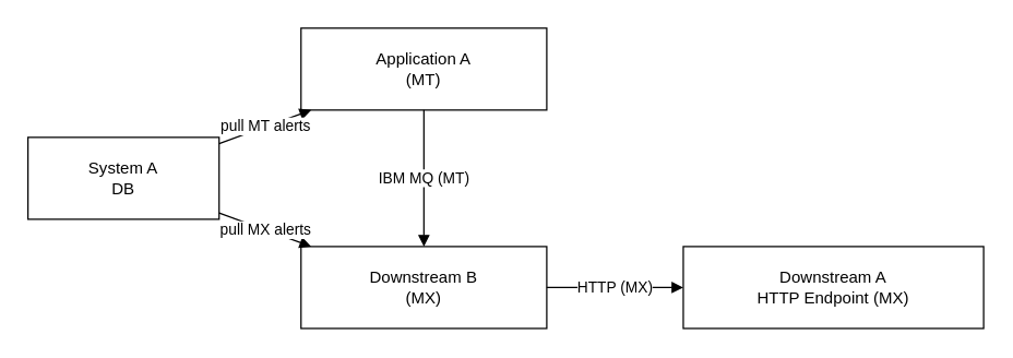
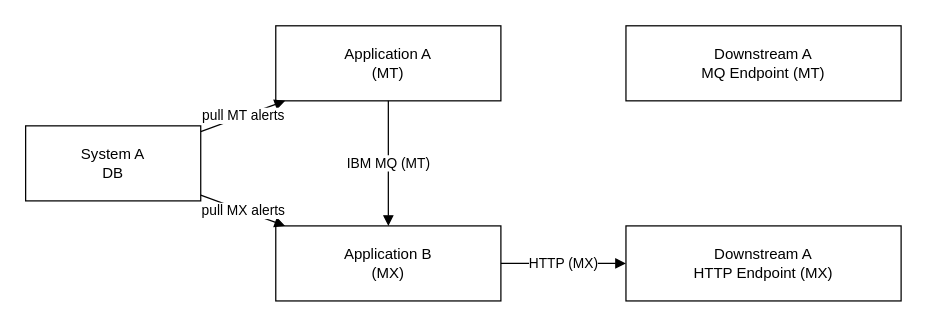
  <mxCell id="0" />
  <mxCell id="1" parent="0" />
  <mxCell id="2" value="System A&#10;DB" style="shape=rectangle;whiteSpace=wrap;html=1;rounded=0;" vertex="1" parent="1"><mxGeometry x="20" y="100" width="140" height="60" as="geometry" /></mxCell>
  <mxCell id="3" value="Application A&#10;(MT)" style="shape=rectangle;whiteSpace=wrap;html=1;" vertex="1" parent="1"><mxGeometry x="220" y="20" width="180" height="60" as="geometry" /></mxCell>
- <mxCell id="4" value="Downstream B&#10;(MX)" style="shape=rectangle;whiteSpace=wrap;html=1;" vertex="1" parent="1"><mxGeometry x="220" y="180" width="180" height="60" as="geometry" /></mxCell>
+ <mxCell id="4" value="Application B&#10;(MX)" style="shape=rectangle;whiteSpace=wrap;html=1;" vertex="1" parent="1"><mxGeometry x="220" y="180" width="180" height="60" as="geometry" /></mxCell>
+ <mxCell id="5" value="Downstream A&#10;MQ Endpoint (MT)" style="shape=rectangle;whiteSpace=wrap;html=1;" vertex="1" parent="1"><mxGeometry x="500" y="20" width="220" height="60" as="geometry" /></mxCell>
  <mxCell id="6" value="Downstream A&#10;HTTP Endpoint (MX)" style="shape=rectangle;whiteSpace=wrap;html=1;" vertex="1" parent="1"><mxGeometry x="500" y="180" width="220" height="60" as="geometry" /></mxCell>
  <mxCell id="7" value="pull MT alerts" style="endArrow=block;html=1;rounded=0;" edge="1" parent="1" source="2" target="3"><mxGeometry relative="1" as="geometry"><mxPoint x="0" y="0" as="offset" /></mxGeometry></mxCell>
  <mxCell id="8" value="pull MX alerts" style="endArrow=block;html=1;rounded=0;" edge="1" parent="1" source="2" target="4"><mxGeometry relative="1" as="geometry" /></mxCell>
  <mxCell id="9" value="IBM MQ (MT)" style="endArrow=block;html=1;rounded=0;" edge="1" parent="1" source="3" target="4"><mxGeometry relative="1" as="geometry" /></mxCell>
  <mxCell id="10" value="HTTP (MX)" style="endArrow=block;html=1;rounded=0;" edge="1" parent="1" source="4" target="6"><mxGeometry relative="1" as="geometry" /></mxCell>
